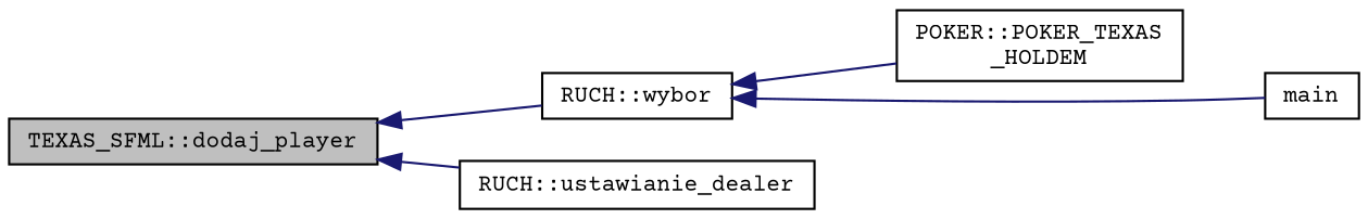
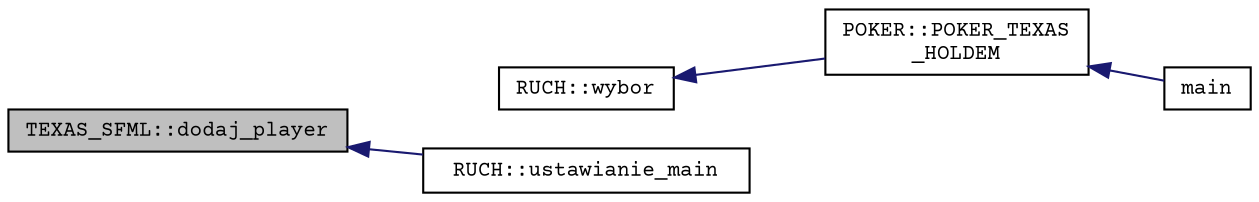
  digraph {
    fontname="Courier Prime"
    rankdir=LR
    node [color=black fillcolor=white fontname="Courier Prime" fontsize=10 shape=record style=filled]
    edge [color=midnightblue dir=back fontname="Courier Prime" fontsize=10 labelfontname=Helvetica labelfontsize=10 style=solid]
    n1 [fillcolor=grey75 fontcolor=black height=0.2 label="TEXAS_SFML::dodaj_player" width=0.4]
    n2 [height=0.2 label="RUCH::wybor" width=0.4]
-   n3 [height=0.2 label="RUCH::ustawianie_dealer" width=0.4]
+   n3 [height=0.2 label="RUCH::ustawianie_main" width=0.4]
    n4 [height=0.2 label="POKER::POKER_TEXAS\l_HOLDEM" width=0.4]
    n5 [height=0.2 label=main width=0.4]
-   n1 -> n2
    n1 -> n3
    n2 -> n4
-   n2 -> n5
+   n4 -> n5
  }
